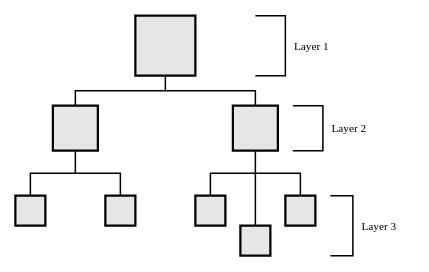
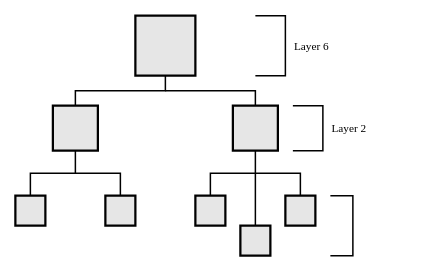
  <mxCell id="0" />
  <mxCell id="1" parent="0" />
  <mxCell id="2" value="" style="rounded=0;whiteSpace=wrap;html=1;fillColor=#E6E6E6;strokeWidth=3;" parent="1" vertex="1"><mxGeometry x="180" y="20" width="80" height="80" as="geometry" /></mxCell>
  <mxCell id="3" value="" style="rounded=0;whiteSpace=wrap;html=1;fillColor=#E6E6E6;strokeWidth=3;" parent="1" vertex="1"><mxGeometry x="70" y="140" width="60" height="60" as="geometry" /></mxCell>
  <mxCell id="4" value="" style="rounded=0;whiteSpace=wrap;html=1;fillColor=#E6E6E6;strokeWidth=3;" parent="1" vertex="1"><mxGeometry x="310" y="140" width="60" height="60" as="geometry" /></mxCell>
  <mxCell id="5" value="" style="rounded=0;whiteSpace=wrap;html=1;fillColor=#E6E6E6;strokeWidth=3;" parent="1" vertex="1"><mxGeometry x="20" y="260" width="40" height="40" as="geometry" /></mxCell>
  <mxCell id="6" value="" style="rounded=0;whiteSpace=wrap;html=1;fillColor=#E6E6E6;strokeWidth=3;" parent="1" vertex="1"><mxGeometry x="140" y="260" width="40" height="40" as="geometry" /></mxCell>
  <mxCell id="7" value="" style="rounded=0;whiteSpace=wrap;html=1;fillColor=#E6E6E6;strokeWidth=3;" parent="1" vertex="1"><mxGeometry x="260" y="260" width="40" height="40" as="geometry" /></mxCell>
  <mxCell id="8" value="" style="rounded=0;whiteSpace=wrap;html=1;fillColor=#E6E6E6;strokeWidth=3;" parent="1" vertex="1"><mxGeometry x="380" y="260" width="40" height="40" as="geometry" /></mxCell>
  <mxCell id="9" value="" style="rounded=0;whiteSpace=wrap;html=1;fillColor=#E6E6E6;strokeWidth=3;" parent="1" vertex="1"><mxGeometry x="320" y="300" width="40" height="40" as="geometry" /></mxCell>
  <mxCell id="10" value="" style="endArrow=none;html=1;rounded=0;exitX=0.5;exitY=0;exitDx=0;exitDy=0;entryX=0.5;entryY=1;entryDx=0;entryDy=0;strokeWidth=2;" parent="1" source="3" target="2" edge="1"><mxGeometry width="50" height="50" relative="1" as="geometry"><mxPoint x="170" y="170" as="sourcePoint" /><mxPoint x="220" y="120" as="targetPoint" /><Array as="points"><mxPoint x="100" y="120" /><mxPoint x="220" y="120" /></Array></mxGeometry></mxCell>
  <mxCell id="11" value="" style="endArrow=none;html=1;rounded=0;strokeWidth=2;entryX=0.5;entryY=0;entryDx=0;entryDy=0;" parent="1" target="4" edge="1"><mxGeometry width="50" height="50" relative="1" as="geometry"><mxPoint x="220" y="120" as="sourcePoint" /><mxPoint x="340" y="70" as="targetPoint" /><Array as="points"><mxPoint x="340" y="120" /></Array></mxGeometry></mxCell>
  <mxCell id="12" value="" style="endArrow=none;html=1;rounded=0;strokeWidth=2;exitX=0.5;exitY=0;exitDx=0;exitDy=0;entryX=0.5;entryY=1;entryDx=0;entryDy=0;" parent="1" source="5" target="3" edge="1"><mxGeometry width="50" height="50" relative="1" as="geometry"><mxPoint x="160" y="250" as="sourcePoint" /><mxPoint x="210" y="200" as="targetPoint" /><Array as="points"><mxPoint x="40" y="230" /><mxPoint x="100" y="230" /></Array></mxGeometry></mxCell>
  <mxCell id="13" value="" style="endArrow=none;html=1;rounded=0;strokeWidth=2;entryX=0.5;entryY=0;entryDx=0;entryDy=0;" parent="1" target="6" edge="1"><mxGeometry width="50" height="50" relative="1" as="geometry"><mxPoint x="100" y="230" as="sourcePoint" /><mxPoint x="190" y="200" as="targetPoint" /><Array as="points"><mxPoint x="160" y="230" /></Array></mxGeometry></mxCell>
  <mxCell id="14" value="" style="endArrow=none;html=1;rounded=0;strokeWidth=2;exitX=0.5;exitY=0;exitDx=0;exitDy=0;entryX=0.5;entryY=1;entryDx=0;entryDy=0;" parent="1" source="7" target="4" edge="1"><mxGeometry width="50" height="50" relative="1" as="geometry"><mxPoint x="240" y="250" as="sourcePoint" /><mxPoint x="290" y="200" as="targetPoint" /><Array as="points"><mxPoint x="280" y="230" /><mxPoint x="340" y="230" /></Array></mxGeometry></mxCell>
  <mxCell id="15" value="" style="endArrow=none;html=1;rounded=0;strokeWidth=2;entryX=0.5;entryY=0;entryDx=0;entryDy=0;" parent="1" target="8" edge="1"><mxGeometry width="50" height="50" relative="1" as="geometry"><mxPoint x="340" y="230" as="sourcePoint" /><mxPoint x="430" y="190" as="targetPoint" /><Array as="points"><mxPoint x="400" y="230" /></Array></mxGeometry></mxCell>
  <mxCell id="16" value="" style="endArrow=none;html=1;rounded=0;strokeWidth=2;exitX=0.5;exitY=0;exitDx=0;exitDy=0;" parent="1" source="9" edge="1"><mxGeometry width="50" height="50" relative="1" as="geometry"><mxPoint x="340" y="270" as="sourcePoint" /><mxPoint x="340" y="230" as="targetPoint" /></mxGeometry></mxCell>
  <mxCell id="17" value="" style="endArrow=none;html=1;rounded=0;strokeWidth=2;" parent="1" edge="1"><mxGeometry width="50" height="50" relative="1" as="geometry"><mxPoint x="340" y="20" as="sourcePoint" /><mxPoint x="340" y="100" as="targetPoint" /><Array as="points"><mxPoint x="380" y="20" /><mxPoint x="380" y="100" /></Array></mxGeometry></mxCell>
  <mxCell id="18" value="" style="endArrow=none;html=1;rounded=0;strokeWidth=2;" parent="1" edge="1"><mxGeometry width="50" height="50" relative="1" as="geometry"><mxPoint x="390" y="140" as="sourcePoint" /><mxPoint x="390" y="200" as="targetPoint" /><Array as="points"><mxPoint x="430" y="140" /><mxPoint x="430" y="200" /></Array></mxGeometry></mxCell>
- <mxCell id="19" value="Layer 1&lt;div style=&quot;font-size: 15px;&quot;&gt;&lt;/div&gt;" style="text;strokeColor=none;align=left;fillColor=none;html=1;verticalAlign=middle;whiteSpace=wrap;rounded=0;fontFamily=Ubuntu Mono;fontSize=15;labelBackgroundColor=none;fontColor=#000000;" vertex="1" parent="1"><mxGeometry x="390" y="40" width="70" height="40" as="geometry" /></mxCell>
+ <mxCell id="19" value="Layer 6&lt;div style=&quot;font-size: 15px;&quot;&gt;&lt;/div&gt;" style="text;strokeColor=none;align=left;fillColor=none;html=1;verticalAlign=middle;whiteSpace=wrap;rounded=0;fontFamily=Ubuntu Mono;fontSize=15;labelBackgroundColor=none;fontColor=#000000;" vertex="1" parent="1"><mxGeometry x="390" y="40" width="70" height="40" as="geometry" /></mxCell>
  <mxCell id="20" value="" style="endArrow=none;html=1;rounded=0;strokeWidth=2;" edge="1" parent="1"><mxGeometry width="50" height="50" relative="1" as="geometry"><mxPoint x="440" y="260" as="sourcePoint" /><mxPoint x="440" y="340" as="targetPoint" /><Array as="points"><mxPoint x="470" y="260" /><mxPoint x="470" y="280" /><mxPoint x="470" y="340" /></Array></mxGeometry></mxCell>
- <mxCell id="21" value="Layer 3&lt;div style=&quot;font-size: 15px;&quot;&gt;&lt;/div&gt;" style="text;strokeColor=none;align=left;fillColor=none;html=1;verticalAlign=middle;whiteSpace=wrap;rounded=0;fontFamily=Ubuntu Mono;fontSize=15;labelBackgroundColor=none;fontColor=#000000;" vertex="1" parent="1"><mxGeometry x="480" y="280" width="70" height="40" as="geometry" /></mxCell>
  <mxCell id="22" value="Layer 2&lt;br&gt;&lt;div style=&quot;font-size: 15px;&quot;&gt;&lt;/div&gt;" style="text;strokeColor=none;align=left;fillColor=none;html=1;verticalAlign=middle;whiteSpace=wrap;rounded=0;fontFamily=Ubuntu Mono;fontSize=15;labelBackgroundColor=none;fontColor=#000000;" vertex="1" parent="1"><mxGeometry x="440" y="150" width="70" height="40" as="geometry" /></mxCell>
